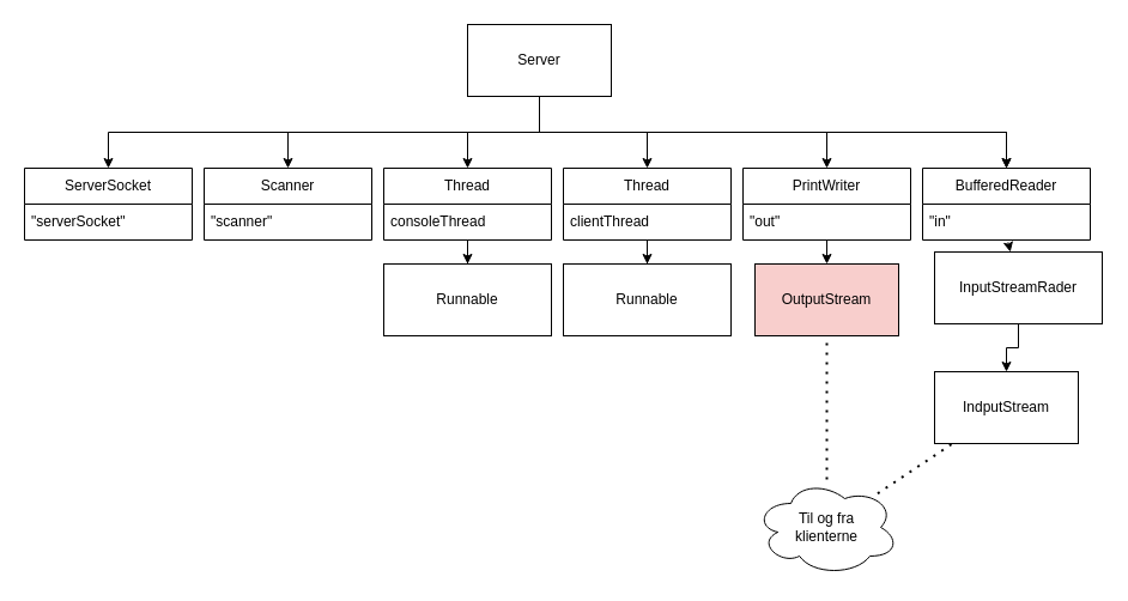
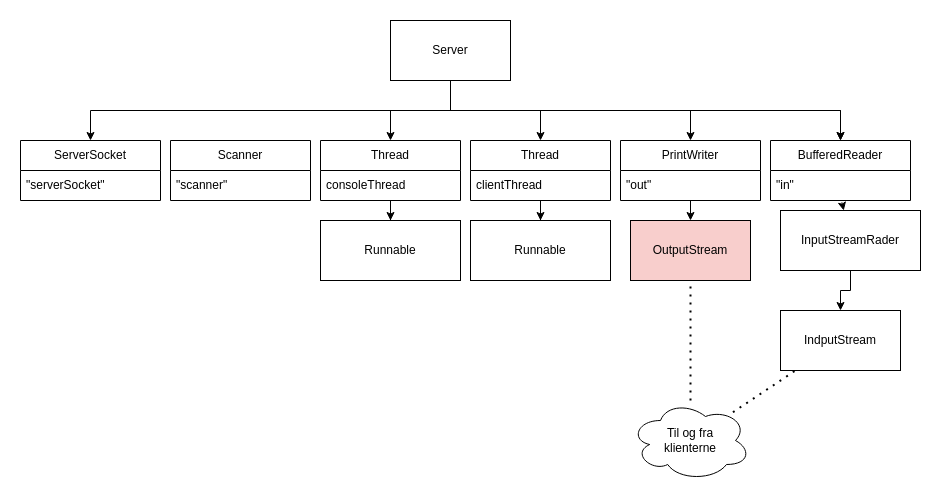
  <mxCell id="0" />
  <mxCell id="1" parent="0" />
  <mxCell id="2" style="edgeStyle=orthogonalEdgeStyle;rounded=0;orthogonalLoop=1;jettySize=auto;html=1;exitX=0.5;exitY=1;exitDx=0;exitDy=0;" parent="1" source="9" target="10" edge="1"><mxGeometry relative="1" as="geometry" /></mxCell>
- <mxCell id="3" style="edgeStyle=orthogonalEdgeStyle;rounded=0;orthogonalLoop=1;jettySize=auto;html=1;exitX=0.5;exitY=1;exitDx=0;exitDy=0;entryX=0.5;entryY=0;entryDx=0;entryDy=0;" parent="1" source="9" target="12" edge="1"><mxGeometry relative="1" as="geometry" /></mxCell>
  <mxCell id="4" style="edgeStyle=orthogonalEdgeStyle;rounded=0;orthogonalLoop=1;jettySize=auto;html=1;exitX=0.5;exitY=1;exitDx=0;exitDy=0;entryX=0.5;entryY=0;entryDx=0;entryDy=0;" parent="1" source="9" target="15" edge="1"><mxGeometry relative="1" as="geometry" /></mxCell>
  <mxCell id="5" style="edgeStyle=orthogonalEdgeStyle;rounded=0;orthogonalLoop=1;jettySize=auto;html=1;exitX=0.5;exitY=1;exitDx=0;exitDy=0;entryX=0.5;entryY=0;entryDx=0;entryDy=0;" parent="1" source="9" target="18" edge="1"><mxGeometry relative="1" as="geometry" /></mxCell>
  <mxCell id="6" style="edgeStyle=orthogonalEdgeStyle;rounded=0;orthogonalLoop=1;jettySize=auto;html=1;exitX=0.5;exitY=1;exitDx=0;exitDy=0;entryX=0.5;entryY=0;entryDx=0;entryDy=0;" parent="1" source="9" target="20" edge="1"><mxGeometry relative="1" as="geometry" /></mxCell>
  <mxCell id="7" style="edgeStyle=orthogonalEdgeStyle;rounded=0;orthogonalLoop=1;jettySize=auto;html=1;" edge="1" parent="1" source="9" target="22"><mxGeometry relative="1" as="geometry"><Array as="points"><mxPoint x="450" y="110" /><mxPoint x="840" y="110" /></Array></mxGeometry></mxCell>
  <mxCell id="8" style="edgeStyle=orthogonalEdgeStyle;rounded=0;orthogonalLoop=1;jettySize=auto;html=1;exitX=0.5;exitY=1;exitDx=0;exitDy=0;" edge="1" parent="1" source="9" target="22"><mxGeometry relative="1" as="geometry" /></mxCell>
  <mxCell id="9" value="Server" style="rounded=0;whiteSpace=wrap;html=1;" parent="1" vertex="1"><mxGeometry x="390" y="20" width="120" height="60" as="geometry" /></mxCell>
  <mxCell id="10" value="ServerSocket" style="swimlane;fontStyle=0;childLayout=stackLayout;horizontal=1;startSize=30;horizontalStack=0;resizeParent=1;resizeParentMax=0;resizeLast=0;collapsible=1;marginBottom=0;whiteSpace=wrap;html=1;" parent="1" vertex="1"><mxGeometry x="20" y="140" width="140" height="60" as="geometry" /></mxCell>
  <mxCell id="11" value="&quot;serverSocket&quot;" style="text;strokeColor=none;fillColor=none;align=left;verticalAlign=middle;spacingLeft=4;spacingRight=4;overflow=hidden;points=[[0,0.5],[1,0.5]];portConstraint=eastwest;rotatable=0;whiteSpace=wrap;html=1;" parent="10" vertex="1"><mxGeometry y="30" width="140" height="30" as="geometry" /></mxCell>
  <mxCell id="12" value="Scanner" style="swimlane;fontStyle=0;childLayout=stackLayout;horizontal=1;startSize=30;horizontalStack=0;resizeParent=1;resizeParentMax=0;resizeLast=0;collapsible=1;marginBottom=0;whiteSpace=wrap;html=1;" parent="1" vertex="1"><mxGeometry x="170" y="140" width="140" height="60" as="geometry" /></mxCell>
  <mxCell id="13" value="&quot;scanner&quot;" style="text;strokeColor=none;fillColor=none;align=left;verticalAlign=middle;spacingLeft=4;spacingRight=4;overflow=hidden;points=[[0,0.5],[1,0.5]];portConstraint=eastwest;rotatable=0;whiteSpace=wrap;html=1;" parent="12" vertex="1"><mxGeometry y="30" width="140" height="30" as="geometry" /></mxCell>
  <mxCell id="14" value="" style="edgeStyle=orthogonalEdgeStyle;rounded=0;orthogonalLoop=1;jettySize=auto;html=1;" parent="1" source="15" target="24" edge="1"><mxGeometry relative="1" as="geometry" /></mxCell>
  <mxCell id="15" value="Thread" style="swimlane;fontStyle=0;childLayout=stackLayout;horizontal=1;startSize=30;horizontalStack=0;resizeParent=1;resizeParentMax=0;resizeLast=0;collapsible=1;marginBottom=0;whiteSpace=wrap;html=1;" parent="1" vertex="1"><mxGeometry x="320" y="140" width="140" height="60" as="geometry" /></mxCell>
  <mxCell id="16" value="consoleThread" style="text;strokeColor=none;fillColor=none;align=left;verticalAlign=middle;spacingLeft=4;spacingRight=4;overflow=hidden;points=[[0,0.5],[1,0.5]];portConstraint=eastwest;rotatable=0;whiteSpace=wrap;html=1;" parent="15" vertex="1"><mxGeometry y="30" width="140" height="30" as="geometry" /></mxCell>
  <mxCell id="17" value="" style="edgeStyle=orthogonalEdgeStyle;rounded=0;orthogonalLoop=1;jettySize=auto;html=1;" parent="1" source="18" target="25" edge="1"><mxGeometry relative="1" as="geometry" /></mxCell>
  <mxCell id="18" value="Thread" style="swimlane;fontStyle=0;childLayout=stackLayout;horizontal=1;startSize=30;horizontalStack=0;resizeParent=1;resizeParentMax=0;resizeLast=0;collapsible=1;marginBottom=0;whiteSpace=wrap;html=1;" parent="1" vertex="1"><mxGeometry x="470" y="140" width="140" height="60" as="geometry" /></mxCell>
  <mxCell id="19" value="clientThread" style="text;strokeColor=none;fillColor=none;align=left;verticalAlign=middle;spacingLeft=4;spacingRight=4;overflow=hidden;points=[[0,0.5],[1,0.5]];portConstraint=eastwest;rotatable=0;whiteSpace=wrap;html=1;" parent="18" vertex="1"><mxGeometry y="30" width="140" height="30" as="geometry" /></mxCell>
  <mxCell id="20" value="PrintWriter" style="swimlane;fontStyle=0;childLayout=stackLayout;horizontal=1;startSize=30;horizontalStack=0;resizeParent=1;resizeParentMax=0;resizeLast=0;collapsible=1;marginBottom=0;whiteSpace=wrap;html=1;" parent="1" vertex="1"><mxGeometry x="620" y="140" width="140" height="60" as="geometry" /></mxCell>
  <mxCell id="21" value="&quot;out&quot;" style="text;strokeColor=none;fillColor=none;align=left;verticalAlign=middle;spacingLeft=4;spacingRight=4;overflow=hidden;points=[[0,0.5],[1,0.5]];portConstraint=eastwest;rotatable=0;whiteSpace=wrap;html=1;" parent="20" vertex="1"><mxGeometry y="30" width="140" height="30" as="geometry" /></mxCell>
  <mxCell id="22" value="BufferedReader" style="swimlane;fontStyle=0;childLayout=stackLayout;horizontal=1;startSize=30;horizontalStack=0;resizeParent=1;resizeParentMax=0;resizeLast=0;collapsible=1;marginBottom=0;whiteSpace=wrap;html=1;" parent="1" vertex="1"><mxGeometry x="770" y="140" width="140" height="60" as="geometry" /></mxCell>
  <mxCell id="23" value="&quot;in&quot;" style="text;strokeColor=none;fillColor=none;align=left;verticalAlign=middle;spacingLeft=4;spacingRight=4;overflow=hidden;points=[[0,0.5],[1,0.5]];portConstraint=eastwest;rotatable=0;whiteSpace=wrap;html=1;" parent="22" vertex="1"><mxGeometry y="30" width="140" height="30" as="geometry" /></mxCell>
  <mxCell id="24" value="Runnable" style="rounded=0;whiteSpace=wrap;html=1;" parent="1" vertex="1"><mxGeometry x="320" y="220" width="140" height="60" as="geometry" /></mxCell>
  <mxCell id="25" value="Runnable" style="rounded=0;whiteSpace=wrap;html=1;" parent="1" vertex="1"><mxGeometry x="470" y="220" width="140" height="60" as="geometry" /></mxCell>
  <mxCell id="26" value="" style="edgeStyle=orthogonalEdgeStyle;rounded=0;orthogonalLoop=1;jettySize=auto;html=1;" edge="1" parent="1" source="27" target="29"><mxGeometry relative="1" as="geometry" /></mxCell>
  <mxCell id="27" value="InputStreamRader" style="rounded=0;whiteSpace=wrap;html=1;" parent="1" vertex="1"><mxGeometry x="780" y="210" width="140" height="60" as="geometry" /></mxCell>
  <mxCell id="28" value="Til og fra &lt;br&gt;klienterne" style="ellipse;shape=cloud;whiteSpace=wrap;html=1;" vertex="1" parent="1"><mxGeometry x="630" y="400" width="120" height="80" as="geometry" /></mxCell>
  <mxCell id="29" value="IndputStream" style="whiteSpace=wrap;html=1;rounded=0;" vertex="1" parent="1"><mxGeometry x="780" y="310" width="120" height="60" as="geometry" /></mxCell>
  <mxCell id="30" value="OutputStream" style="whiteSpace=wrap;html=1;rounded=0;fillColor=#f8cecc;" vertex="1" parent="1"><mxGeometry x="630" y="220" width="120" height="60" as="geometry" /></mxCell>
  <mxCell id="31" value="" style="endArrow=classic;html=1;rounded=0;" edge="1" parent="1" target="30"><mxGeometry width="50" height="50" relative="1" as="geometry"><mxPoint x="690" y="200" as="sourcePoint" /><mxPoint x="720" y="280" as="targetPoint" /></mxGeometry></mxCell>
  <mxCell id="32" value="" style="endArrow=none;dashed=1;html=1;dashPattern=1 3;strokeWidth=2;rounded=0;" edge="1" parent="1" source="28" target="30"><mxGeometry width="50" height="50" relative="1" as="geometry"><mxPoint x="670" y="380" as="sourcePoint" /><mxPoint x="720" y="330" as="targetPoint" /></mxGeometry></mxCell>
  <mxCell id="33" value="" style="endArrow=none;dashed=1;html=1;dashPattern=1 3;strokeWidth=2;rounded=0;" edge="1" parent="1" source="28" target="29"><mxGeometry width="50" height="50" relative="1" as="geometry"><mxPoint x="750" y="600" as="sourcePoint" /><mxPoint x="800" y="550" as="targetPoint" /></mxGeometry></mxCell>
  <mxCell id="34" value="" style="endArrow=classic;html=1;rounded=0;exitX=0.51;exitY=1.062;exitDx=0;exitDy=0;exitPerimeter=0;" edge="1" parent="1" source="23" target="27"><mxGeometry width="50" height="50" relative="1" as="geometry"><mxPoint x="670" y="330" as="sourcePoint" /><mxPoint x="720" y="280" as="targetPoint" /></mxGeometry></mxCell>
